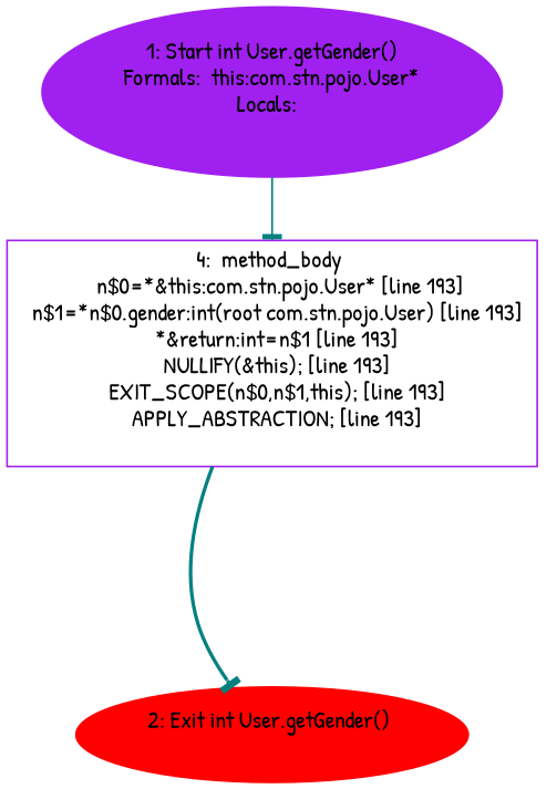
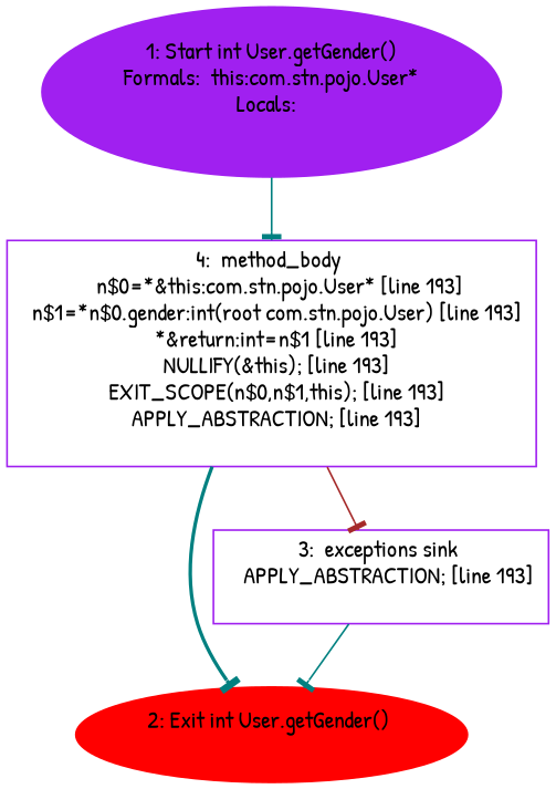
  digraph {
    fontname="Patrick Hand"
    node [color=purple fontname="Patrick Hand"]
    edge [color=teal style=solid arrowhead=tee fontname="Patrick Hand"]
    n1 [label="1: Start int User.getGender()\nFormals:  this:com.stn.pojo.User*\nLocals:  \n  " style=filled]
    n2 [label="4:  method_body \n   n$0=*&this:com.stn.pojo.User* [line 193]\n  n$1=*n$0.gender:int(root com.stn.pojo.User) [line 193]\n  *&return:int=n$1 [line 193]\n  NULLIFY(&this); [line 193]\n  EXIT_SCOPE(n$0,n$1,this); [line 193]\n  APPLY_ABSTRACTION; [line 193]\n " shape=box]
    n3 [color=red label="2: Exit int User.getGender() \n  " style=filled]
+   n4 [label="3:  exceptions sink \n   APPLY_ABSTRACTION; [line 193]\n " shape=box]
    n1 -> n2
    n2 -> n3 [style=bold]
+   n2 -> n4 [color=brown]
+   n4 -> n3
  }
